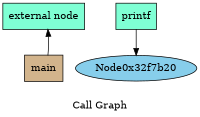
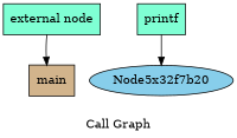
  digraph {
    label="Call Graph"
    node [fillcolor=aquamarine shape=record style=filled]
    n1 [label="{external node}"]
    n2 [fillcolor=tan label="{main}"]
    n3 [label="{printf}"]
-   Node0x32f7b20 [fillcolor=skyblue shape=""]
-   n2 -> n1
+   Node0x32f7b20 [fillcolor=skyblue label=Node5x32f7b20 shape=""]
+   n1 -> n2
    n3 -> Node0x32f7b20
  }
